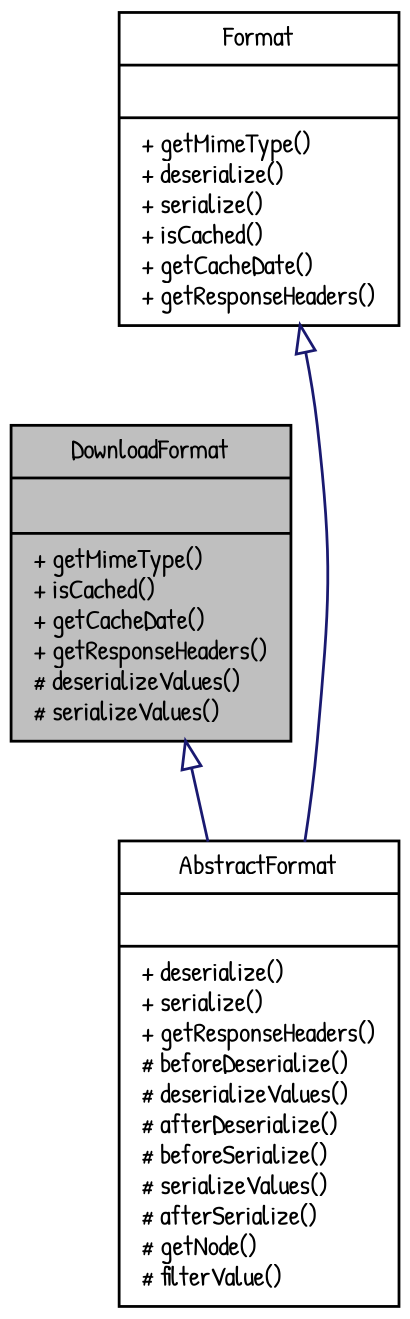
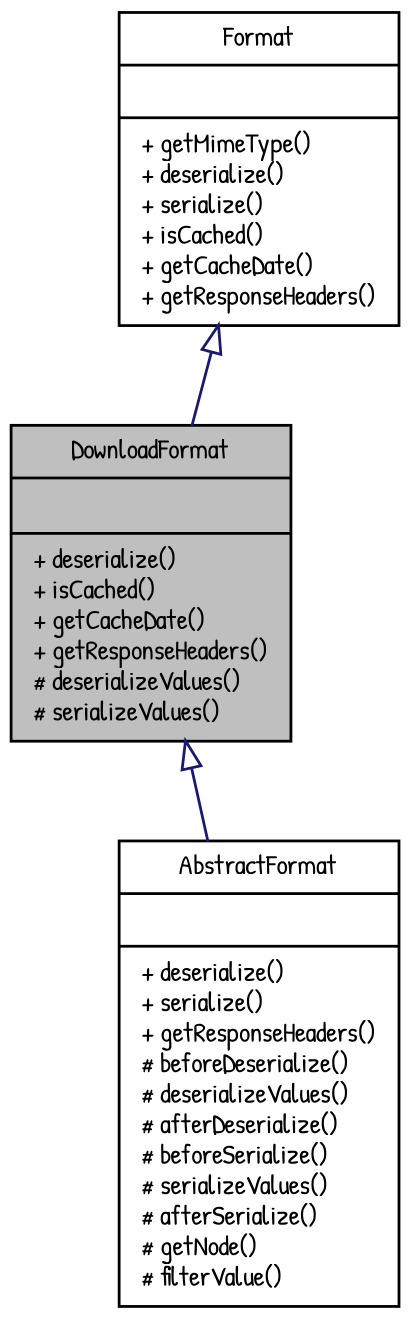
  digraph {
    fontname="Patrick Hand"
    node [color=black fillcolor=white fontname="Patrick Hand" fontsize=10 shape=record style=filled]
    edge [arrowtail=onormal color=midnightblue dir=back fontname="Patrick Hand" fontsize=10 labelfontname=Helvetica labelfontsize=10 style=solid]
-   n1 [fillcolor=grey75 fontcolor=black height=0.2 label="{DownloadFormat\n||+ getMimeType()\l+ isCached()\l+ getCacheDate()\l+ getResponseHeaders()\l# deserializeValues()\l# serializeValues()\l}" width=0.4]
+   n1 [fillcolor=grey75 fontcolor=black height=0.2 label="{DownloadFormat\n||+ deserialize()\l+ isCached()\l+ getCacheDate()\l+ getResponseHeaders()\l# deserializeValues()\l# serializeValues()\l}" width=0.4]
    n2 [height=0.2 label="{AbstractFormat\n||+ deserialize()\l+ serialize()\l+ getResponseHeaders()\l# beforeDeserialize()\l# deserializeValues()\l# afterDeserialize()\l# beforeSerialize()\l# serializeValues()\l# afterSerialize()\l# getNode()\l# filterValue()\l}" width=0.4]
    n3 [height=0.2 label="{Format\n||+ getMimeType()\l+ deserialize()\l+ serialize()\l+ isCached()\l+ getCacheDate()\l+ getResponseHeaders()\l}" width=0.4]
    n1 -> n2
-   n3 -> n2
+   n3 -> n1
  }
